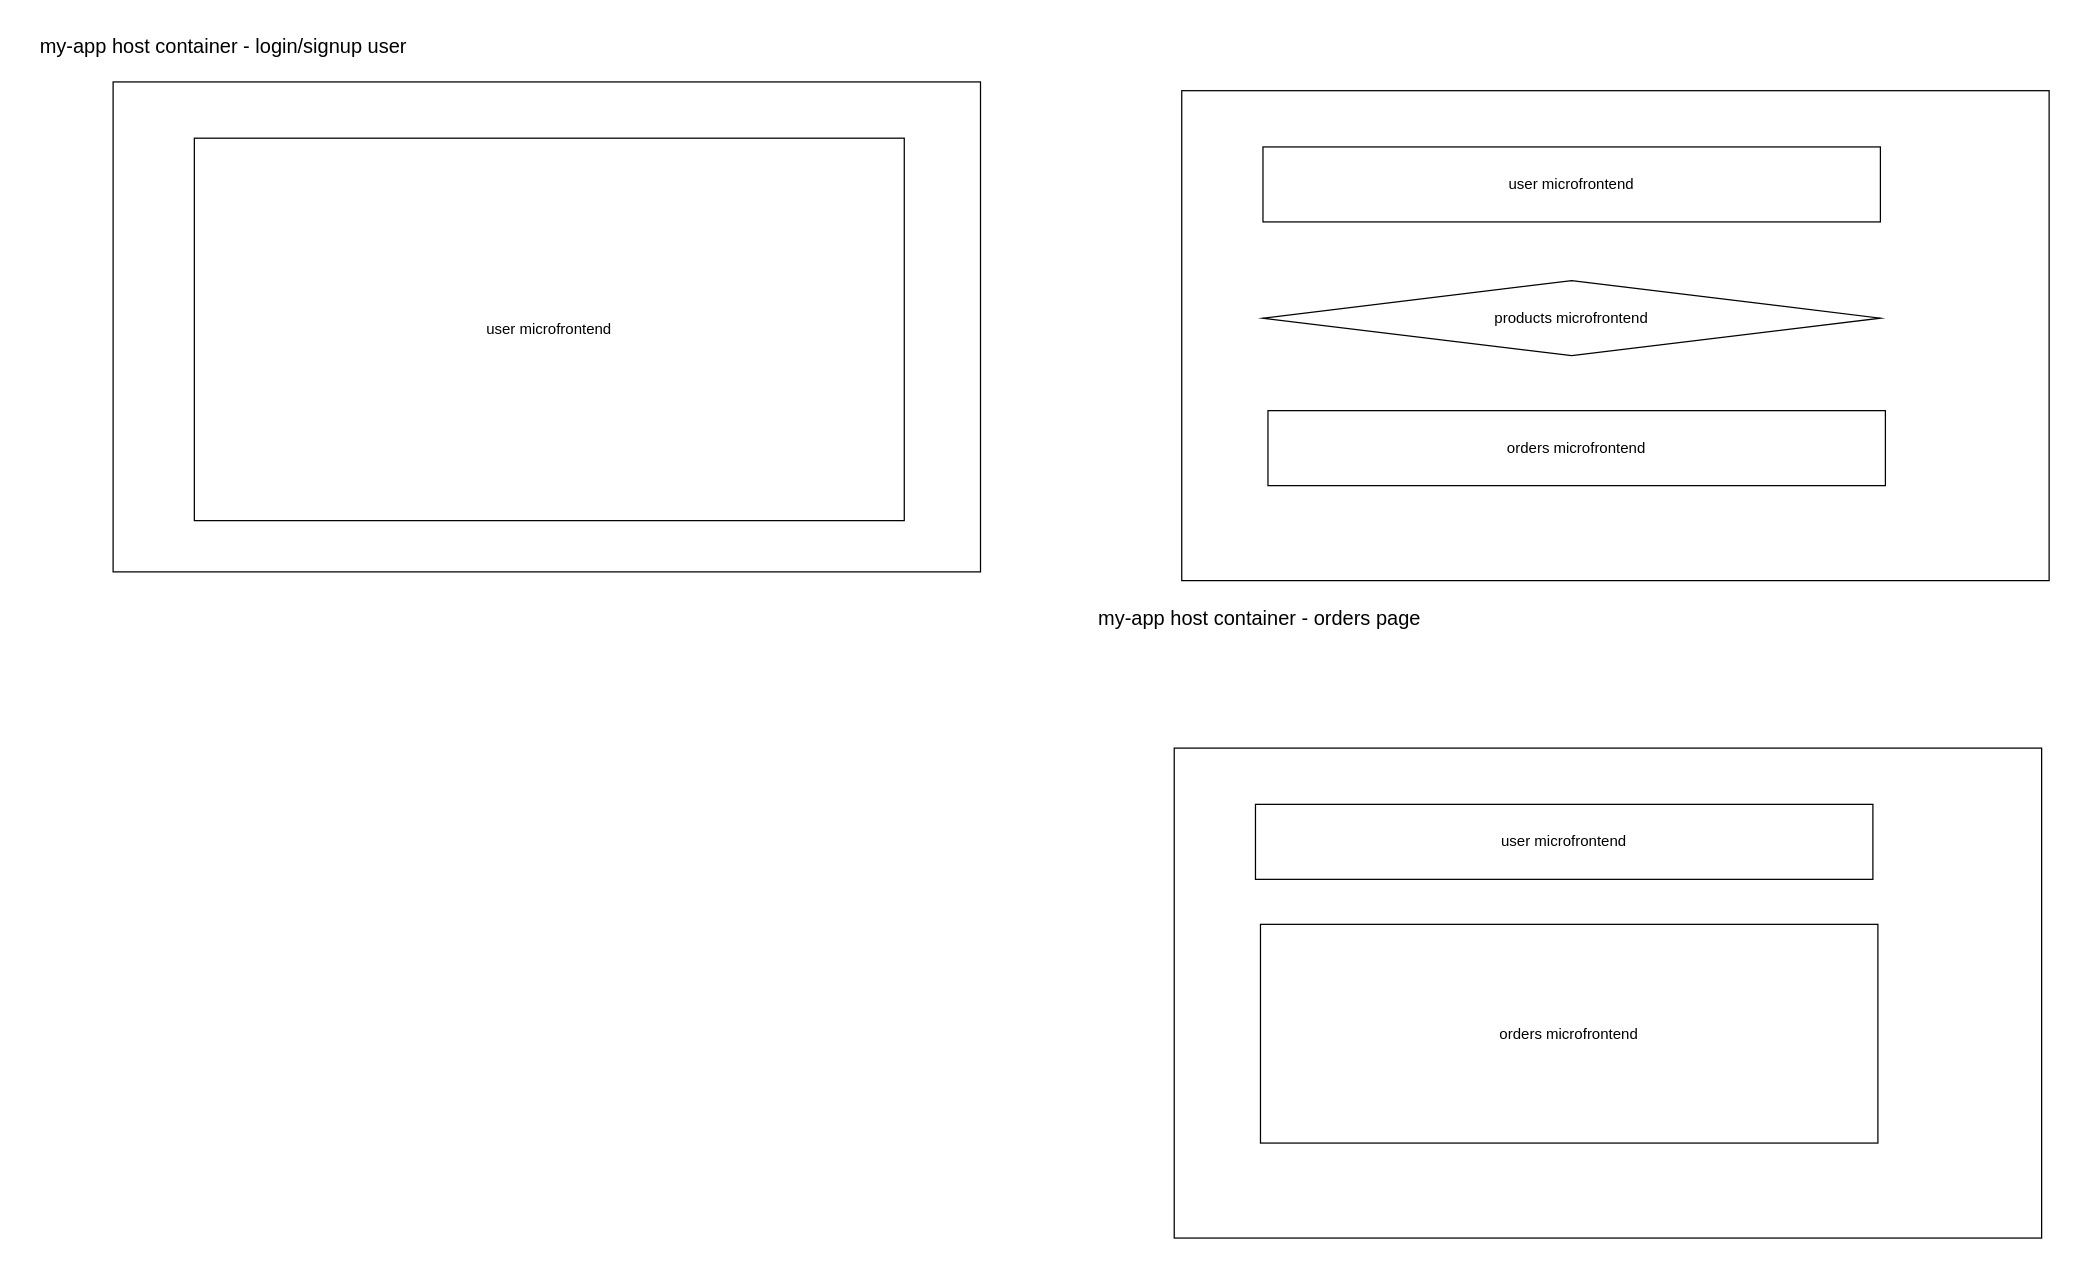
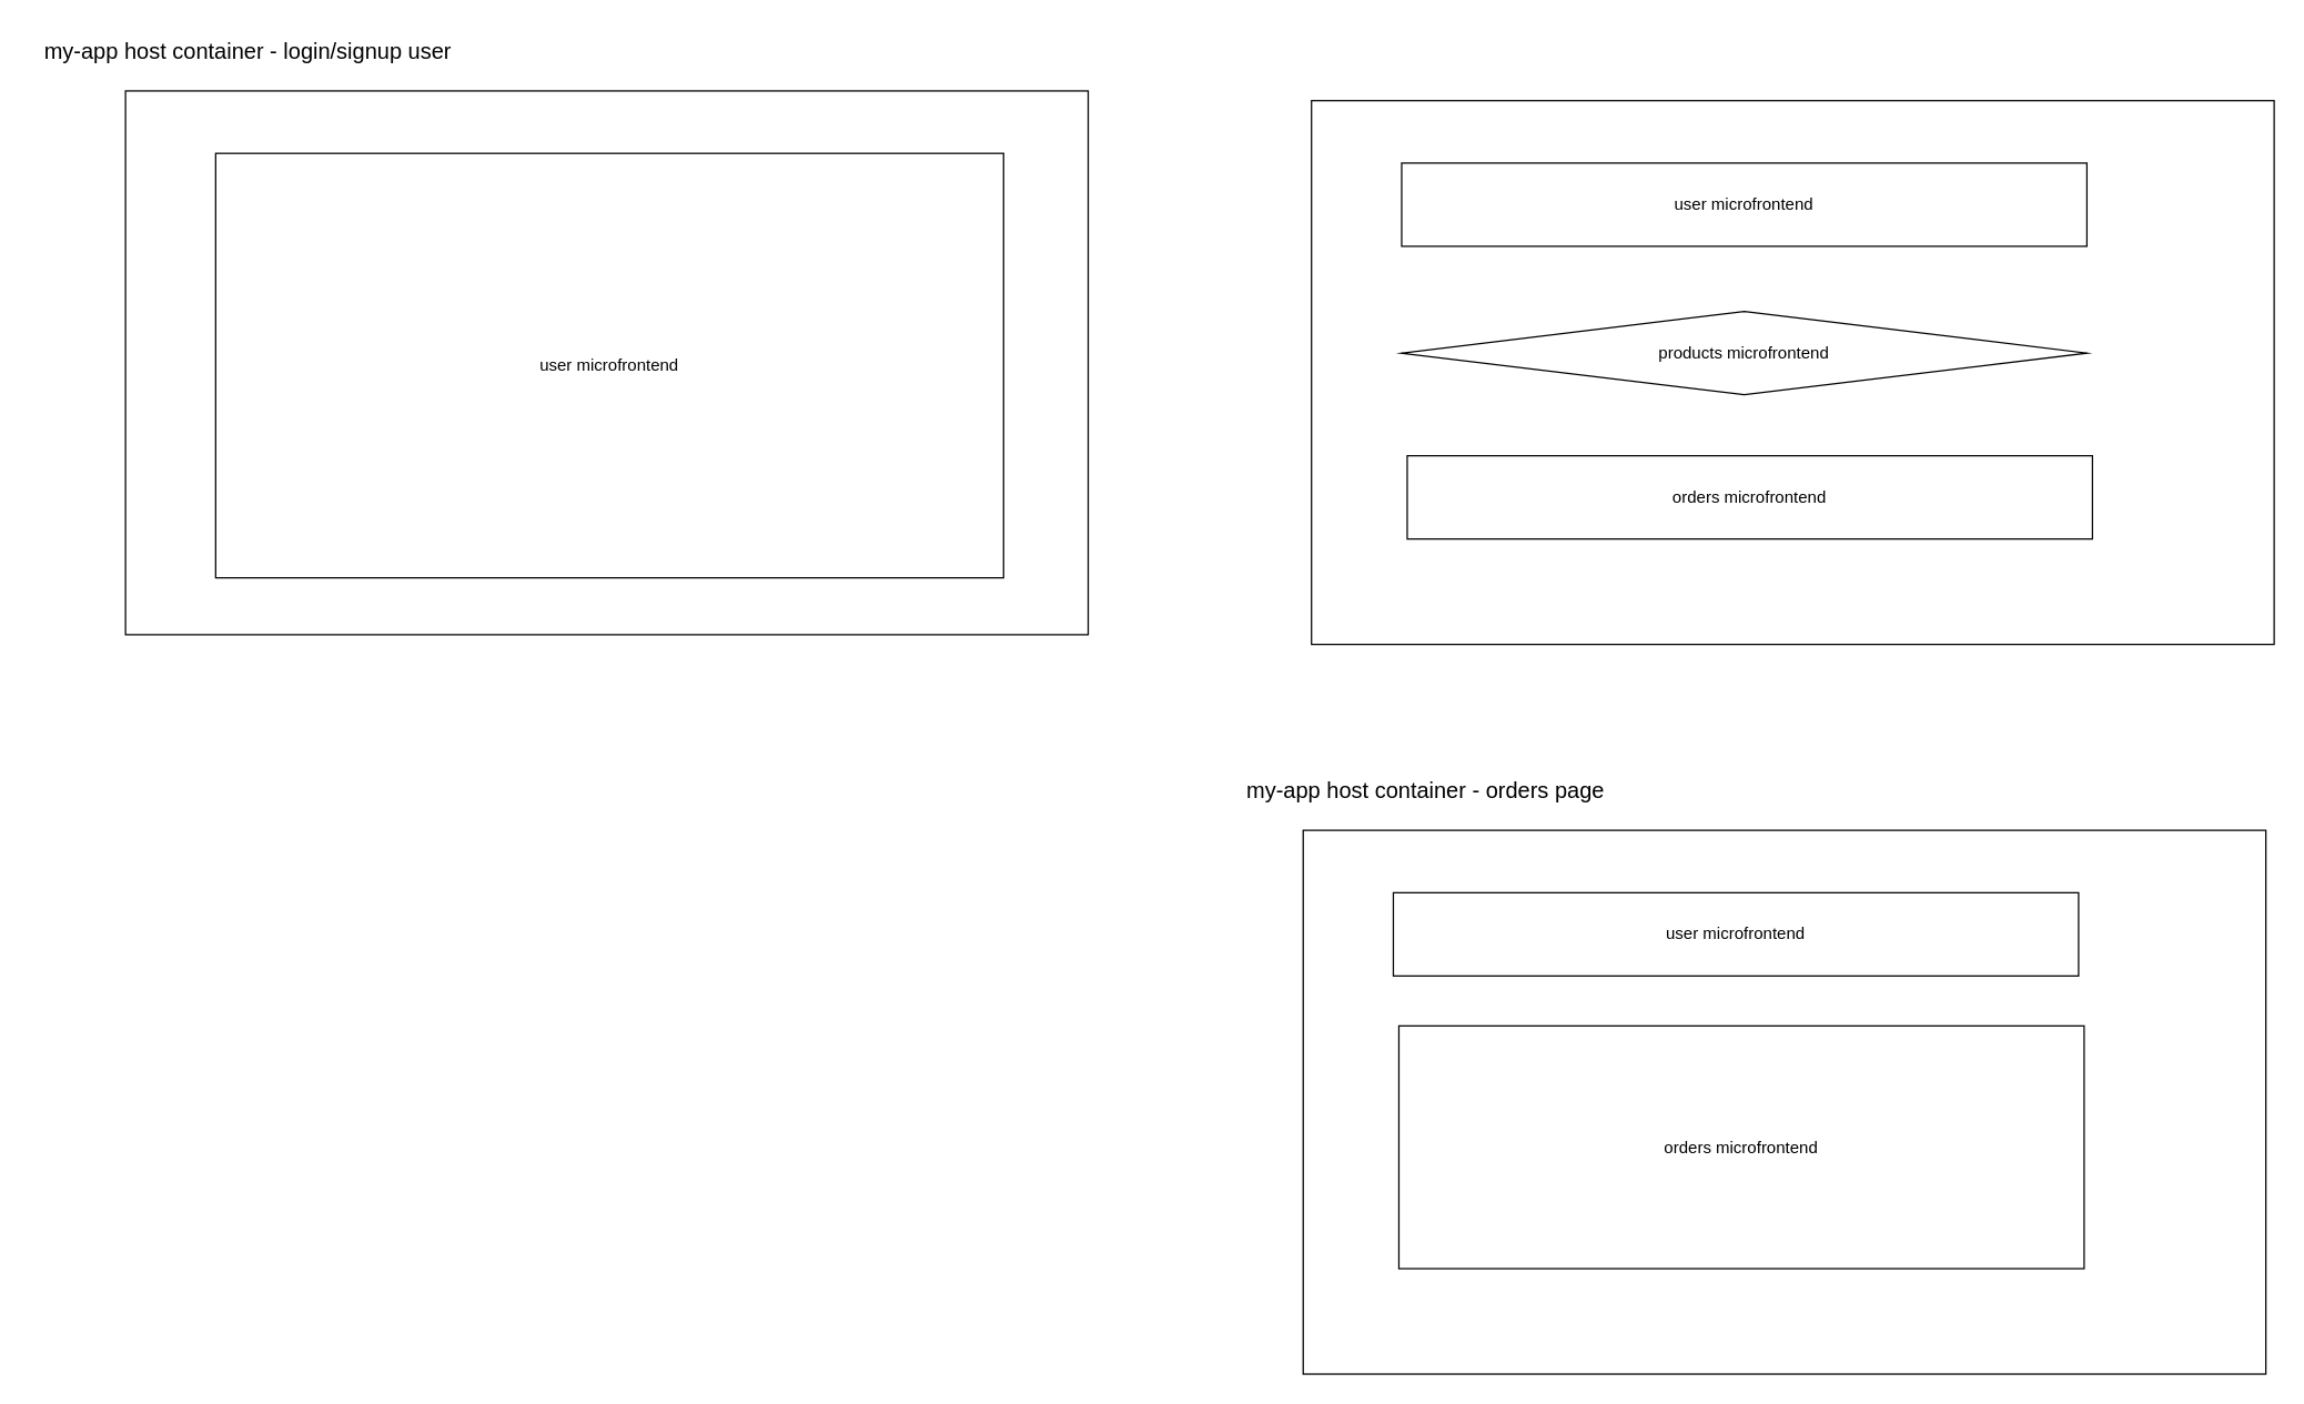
  <mxCell id="0" />
  <mxCell id="1" parent="0" />
  <mxCell id="2" value="" style="rounded=0;whiteSpace=wrap;html=1;" vertex="1" parent="1"><mxGeometry x="945" y="72" width="694" height="392" as="geometry" /></mxCell>
  <mxCell id="3" value="user microfrontend" style="rounded=0;whiteSpace=wrap;html=1;" vertex="1" parent="1"><mxGeometry x="1010" y="117" width="494" height="60" as="geometry" /></mxCell>
  <mxCell id="4" value="products microfrontend" style="rhombus;whiteSpace=wrap;html=1;" vertex="1" parent="1"><mxGeometry x="1010" y="224" width="494" height="60" as="geometry" /></mxCell>
  <mxCell id="5" value="orders microfrontend" style="rounded=0;whiteSpace=wrap;html=1;" vertex="1" parent="1"><mxGeometry x="1014" y="328" width="494" height="60" as="geometry" /></mxCell>
  <mxCell id="6" value="" style="rounded=0;whiteSpace=wrap;html=1;" vertex="1" parent="1"><mxGeometry x="939" y="598" width="694" height="392" as="geometry" /></mxCell>
- <mxCell id="7" value="my-app host container - orders page" style="text;html=1;align=center;verticalAlign=middle;resizable=0;points=[];autosize=1;strokeColor=none;fillColor=none;fontSize=16;" vertex="1" parent="1"><mxGeometry x="869" y="478" width="276" height="31" as="geometry" /></mxCell>
+ <mxCell id="7" value="my-app host container - orders page" style="text;html=1;align=center;verticalAlign=middle;resizable=0;points=[];autosize=1;strokeColor=none;fillColor=none;fontSize=16;" vertex="1" parent="1"><mxGeometry x="889" y="553" width="276" height="31" as="geometry" /></mxCell>
  <mxCell id="8" value="user microfrontend" style="rounded=0;whiteSpace=wrap;html=1;" vertex="1" parent="1"><mxGeometry x="1004" y="643" width="494" height="60" as="geometry" /></mxCell>
  <mxCell id="9" value="orders microfrontend" style="rounded=0;whiteSpace=wrap;html=1;" vertex="1" parent="1"><mxGeometry x="1008" y="739" width="494" height="175" as="geometry" /></mxCell>
  <mxCell id="10" value="" style="rounded=0;whiteSpace=wrap;html=1;" vertex="1" parent="1"><mxGeometry x="90" y="65" width="694" height="392" as="geometry" /></mxCell>
  <mxCell id="11" value="my-app host container - login/signup user" style="text;html=1;align=center;verticalAlign=middle;resizable=0;points=[];autosize=1;strokeColor=none;fillColor=none;fontSize=16;" vertex="1" parent="1"><mxGeometry x="20" y="20" width="316" height="31" as="geometry" /></mxCell>
  <mxCell id="12" value="user microfrontend" style="rounded=0;whiteSpace=wrap;html=1;" vertex="1" parent="1"><mxGeometry x="155" y="110" width="568" height="306" as="geometry" /></mxCell>
